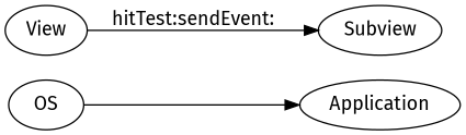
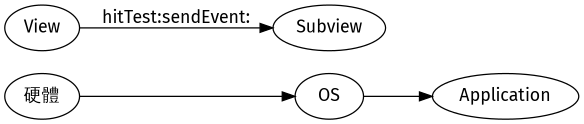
  digraph {
    fontname="Fira Sans"
    rankdir=LR
    node [fontname="Fira Sans"]
    edge [fontname="Fira Sans"]
+   "硬體"
    OS
    Application
    View
    Subview
+   "硬體" -> OS
    OS -> Application
    View -> Subview [label="hitTest:sendEvent:"]
  }
